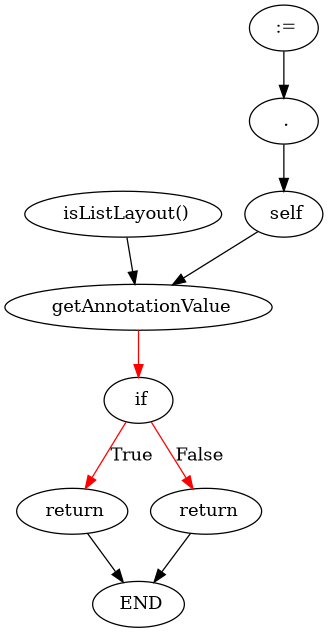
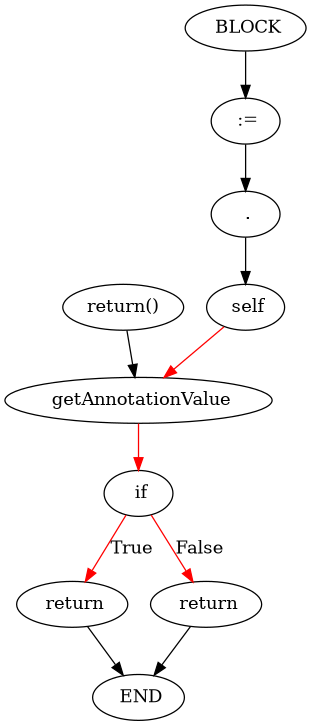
  digraph {
    fontname="DejaVu Serif"
    node [fontname="DejaVu Serif"]
    edge [color=black fontname="DejaVu Serif"]
-   n1 [label=" isListLayout()"]
+   n1 [label="return()"]
    n2 [label=" getAnnotationValue"]
+   n3 [label=" BLOCK"]
    n4 [label=" :="]
    n5 [label=" ."]
    n6 [label=" self"]
    n7 [label=" if"]
    n8 [label=" return"]
    n9 [label=" return"]
    n10 [label=" END"]
    n1 -> n2
    n2 -> n7 [color=red]
+   n3 -> n4
    n4 -> n5
    n5 -> n6
-   n6 -> n2
+   n6 -> n2 [color=red]
    n7 -> n8 [color=red label=True]
    n7 -> n9 [color=red label=False]
    n8 -> n10
    n9 -> n10
  }
